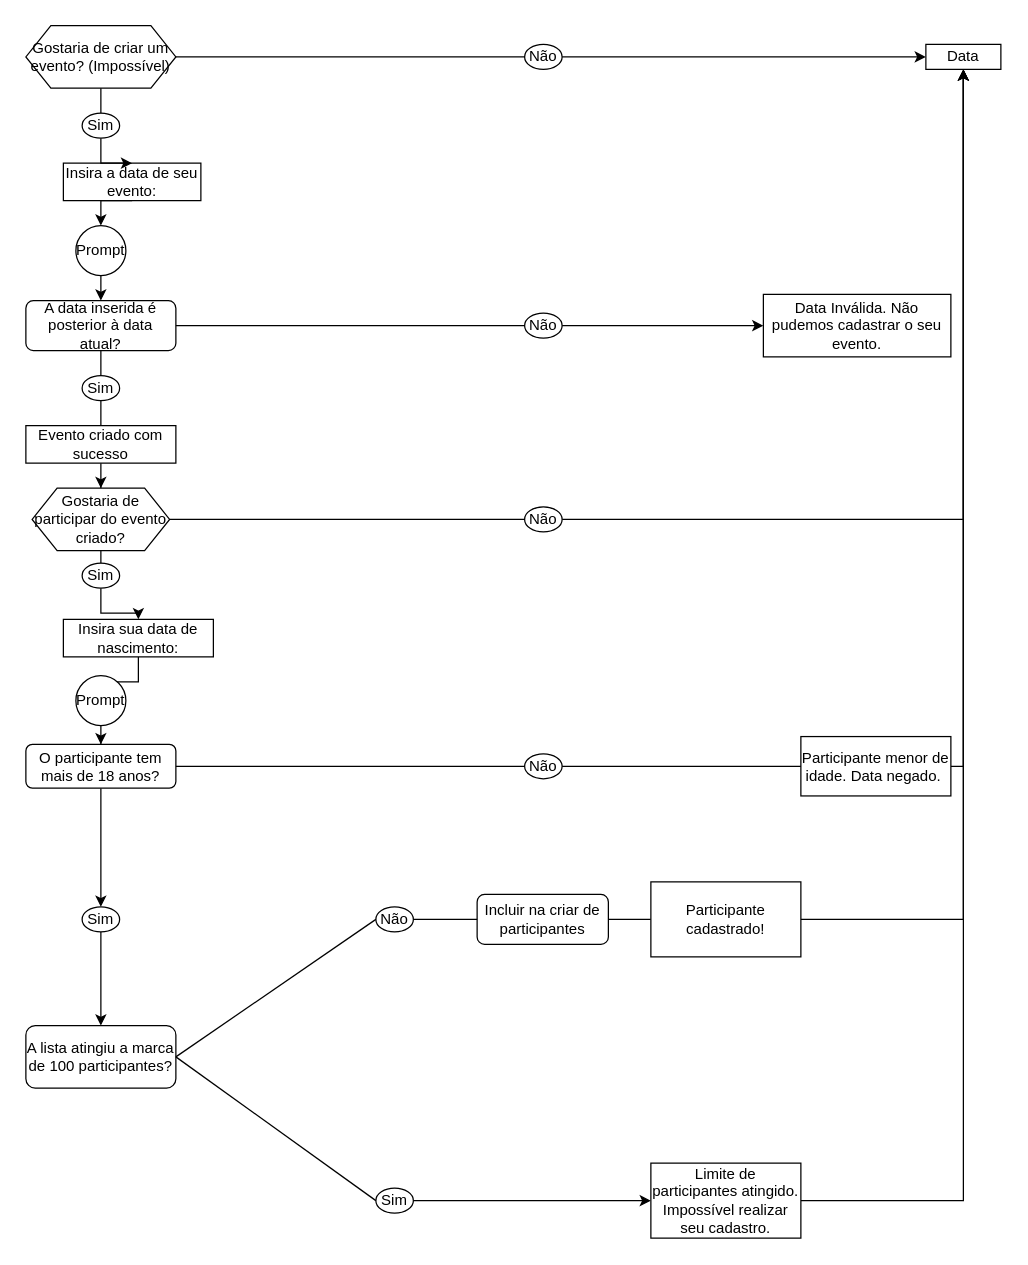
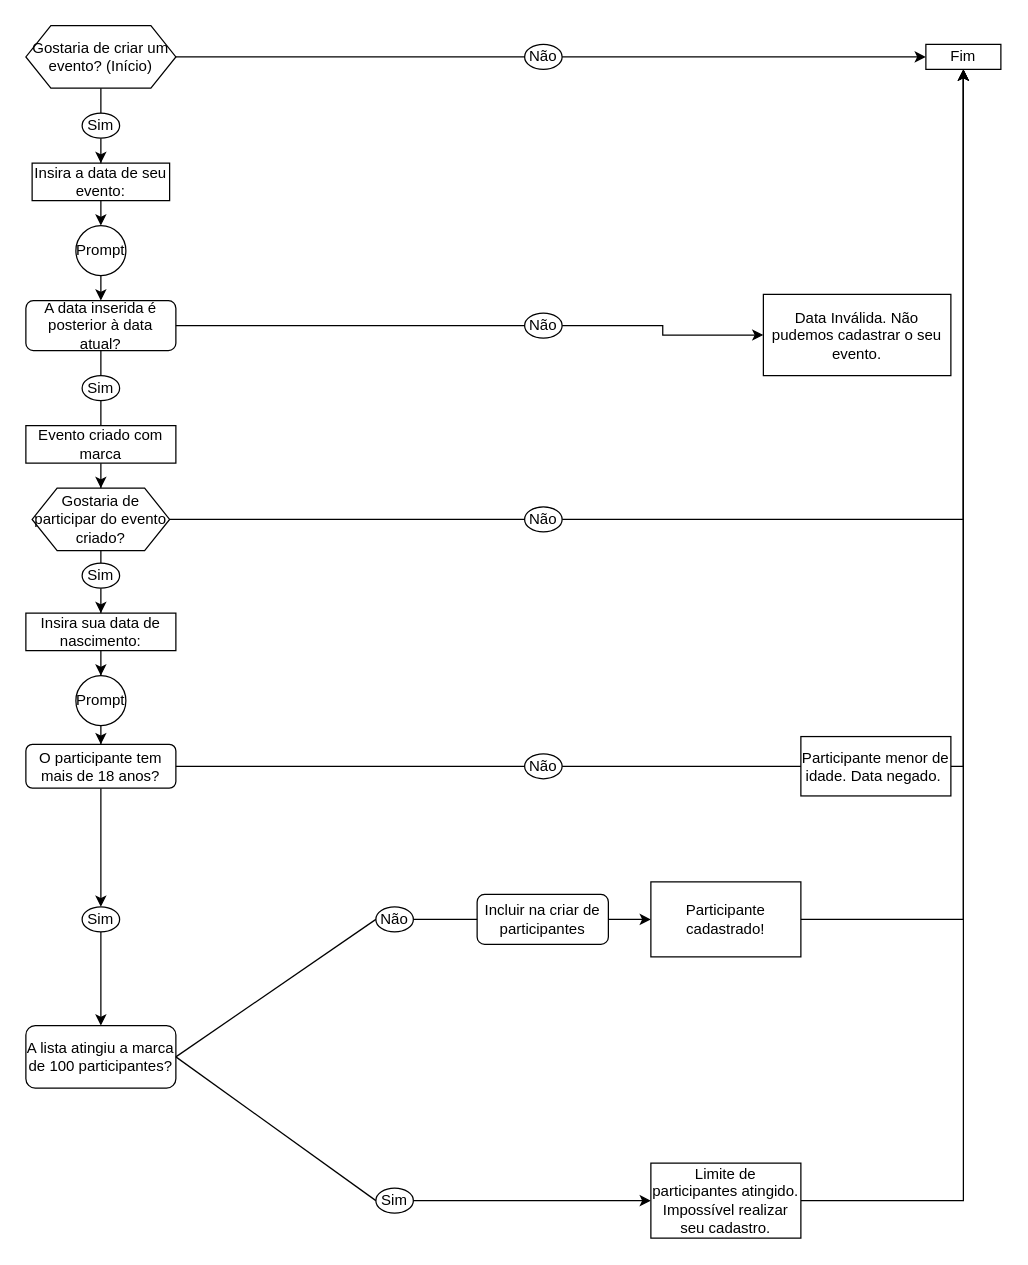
  <mxCell id="0" />
  <mxCell id="1" parent="0" />
- <mxCell id="2" value="Gostaria de criar um evento? (Impossível)" style="shape=hexagon;perimeter=hexagonPerimeter2;whiteSpace=wrap;html=1;fixedSize=1;" vertex="1" parent="1"><mxGeometry width="120" height="50" as="geometry" x="20" y="20" /></mxCell>
+ <mxCell id="2" value="Gostaria de criar um evento? (Início)" style="shape=hexagon;perimeter=hexagonPerimeter2;whiteSpace=wrap;html=1;fixedSize=1;" vertex="1" parent="1"><mxGeometry width="120" height="50" as="geometry" x="20" y="20" /></mxCell>
  <mxCell id="3" value="" style="endArrow=classic;html=1;rounded=0;exitX=1;exitY=0.5;exitDx=0;exitDy=0;startArrow=none;" edge="1" parent="1" source="40" target="4"><mxGeometry width="50" height="50" relative="1" as="geometry"><mxPoint x="410" y="160" as="sourcePoint" /><mxPoint x="250" y="70" as="targetPoint" /><Array as="points" /></mxGeometry></mxCell>
- <mxCell id="4" value="Data" style="rounded=0;whiteSpace=wrap;html=1;" vertex="1" parent="1"><mxGeometry x="740" y="35" width="60" height="20" as="geometry" /></mxCell>
+ <mxCell id="4" value="Fim" style="rounded=0;whiteSpace=wrap;html=1;" vertex="1" parent="1"><mxGeometry x="740" y="35" width="60" height="20" as="geometry" /></mxCell>
  <mxCell id="5" style="edgeStyle=orthogonalEdgeStyle;rounded=0;orthogonalLoop=1;jettySize=auto;html=1;exitX=0.5;exitY=1;exitDx=0;exitDy=0;entryX=0.5;entryY=0;entryDx=0;entryDy=0;" edge="1" parent="1" source="6" target="11"><mxGeometry relative="1" as="geometry" /></mxCell>
- <mxCell id="6" value="Insira a data de seu evento:" style="rounded=0;whiteSpace=wrap;html=1;" vertex="1" parent="1"><mxGeometry x="50" y="130" width="110" height="30" as="geometry" /></mxCell>
+ <mxCell id="6" value="Insira a data de seu evento:" style="rounded=0;whiteSpace=wrap;html=1;" vertex="1" parent="1"><mxGeometry x="25" y="130" width="110" height="30" as="geometry" /></mxCell>
  <mxCell id="7" style="edgeStyle=orthogonalEdgeStyle;rounded=0;orthogonalLoop=1;jettySize=auto;html=1;entryX=0.5;entryY=0;entryDx=0;entryDy=0;" edge="1" parent="1" source="8" target="6"><mxGeometry relative="1" as="geometry" /></mxCell>
  <mxCell id="8" value="Sim" style="ellipse;whiteSpace=wrap;html=1;" vertex="1" parent="1"><mxGeometry x="65" y="90" width="30" height="20" as="geometry" /></mxCell>
  <mxCell id="9" value="" style="edgeStyle=orthogonalEdgeStyle;rounded=0;orthogonalLoop=1;jettySize=auto;html=1;exitX=0.5;exitY=1;exitDx=0;exitDy=0;endArrow=none;" edge="1" parent="1" source="2" target="8"><mxGeometry relative="1" as="geometry"><mxPoint x="100" y="180" as="targetPoint" /><mxPoint x="100" y="110" as="sourcePoint" /></mxGeometry></mxCell>
  <mxCell id="10" style="edgeStyle=orthogonalEdgeStyle;rounded=0;orthogonalLoop=1;jettySize=auto;html=1;exitX=0.5;exitY=1;exitDx=0;exitDy=0;entryX=0.5;entryY=0;entryDx=0;entryDy=0;" edge="1" parent="1" source="11" target="12"><mxGeometry relative="1" as="geometry" /></mxCell>
  <mxCell id="11" value="Prompt" style="ellipse;whiteSpace=wrap;html=1;aspect=fixed;" vertex="1" parent="1"><mxGeometry x="60" y="180" width="40" height="40" as="geometry" /></mxCell>
  <mxCell id="12" value="A data inserida é posterior à data atual?" style="rounded=1;whiteSpace=wrap;html=1;" vertex="1" parent="1"><mxGeometry y="240" width="120" height="40" as="geometry" x="20" /></mxCell>
  <mxCell id="13" style="edgeStyle=orthogonalEdgeStyle;rounded=0;orthogonalLoop=1;jettySize=auto;html=1;entryX=0;entryY=0.5;entryDx=0;entryDy=0;" edge="1" parent="1" source="14" target="16"><mxGeometry relative="1" as="geometry" /></mxCell>
  <mxCell id="14" value="Não" style="ellipse;whiteSpace=wrap;html=1;" vertex="1" parent="1"><mxGeometry x="419" y="250" width="30" height="20" as="geometry" /></mxCell>
  <mxCell id="15" value="" style="edgeStyle=orthogonalEdgeStyle;rounded=0;orthogonalLoop=1;jettySize=auto;html=1;exitX=1;exitY=0.5;exitDx=0;exitDy=0;endArrow=none;" edge="1" parent="1" source="12" target="14"><mxGeometry relative="1" as="geometry"><mxPoint x="380" y="390" as="targetPoint" /><mxPoint x="160" y="390" as="sourcePoint" /></mxGeometry></mxCell>
- <mxCell id="16" value="Data Inválida. Não pudemos cadastrar o seu evento." style="rounded=0;whiteSpace=wrap;html=1;" vertex="1" parent="1"><mxGeometry x="610" y="235" width="150" height="50" as="geometry" /></mxCell>
+ <mxCell id="16" value="Data Inválida. Não pudemos cadastrar o seu evento." style="rounded=0;whiteSpace=wrap;html=1;" vertex="1" parent="1"><mxGeometry x="610" y="235" width="150" height="65" as="geometry" /></mxCell>
  <mxCell id="17" value="Sim" style="ellipse;whiteSpace=wrap;html=1;" vertex="1" parent="1"><mxGeometry x="65" y="300" width="30" height="20" as="geometry" /></mxCell>
  <mxCell id="18" value="" style="edgeStyle=orthogonalEdgeStyle;rounded=0;orthogonalLoop=1;jettySize=auto;html=1;exitX=0.5;exitY=1;exitDx=0;exitDy=0;endArrow=none;" edge="1" parent="1" source="12" target="17"><mxGeometry relative="1" as="geometry"><mxPoint x="100" y="500" as="targetPoint" /><mxPoint x="100" y="420" as="sourcePoint" /></mxGeometry></mxCell>
  <mxCell id="19" style="edgeStyle=orthogonalEdgeStyle;rounded=0;orthogonalLoop=1;jettySize=auto;html=1;entryX=0.5;entryY=0;entryDx=0;entryDy=0;" edge="1" parent="1" source="38" target="20"><mxGeometry relative="1" as="geometry" /></mxCell>
  <mxCell id="20" value="Gostaria de participar do evento criado?" style="shape=hexagon;perimeter=hexagonPerimeter2;whiteSpace=wrap;html=1;fixedSize=1;" vertex="1" parent="1"><mxGeometry x="25" y="390" width="110" height="50" as="geometry" /></mxCell>
  <mxCell id="21" style="edgeStyle=orthogonalEdgeStyle;rounded=0;orthogonalLoop=1;jettySize=auto;html=1;entryX=0.5;entryY=1;entryDx=0;entryDy=0;" edge="1" parent="1" source="22" target="4"><mxGeometry relative="1" as="geometry" /></mxCell>
  <mxCell id="22" value="Não" style="ellipse;whiteSpace=wrap;html=1;" vertex="1" parent="1"><mxGeometry x="419" y="405" width="30" height="20" as="geometry" /></mxCell>
  <mxCell id="23" style="edgeStyle=orthogonalEdgeStyle;rounded=0;orthogonalLoop=1;jettySize=auto;html=1;entryX=0.5;entryY=1;entryDx=0;entryDy=0;" edge="1" parent="1" source="24" target="4"><mxGeometry relative="1" as="geometry"><Array as="points"><mxPoint x="770" y="420" /><mxPoint x="770" y="420" /></Array></mxGeometry></mxCell>
  <mxCell id="24" value="Participante menor de idade. Data negado.&amp;nbsp;" style="rounded=0;whiteSpace=wrap;html=1;" vertex="1" parent="1"><mxGeometry x="640" y="588.75" width="120" height="47.5" as="geometry" /></mxCell>
  <mxCell id="25" style="edgeStyle=orthogonalEdgeStyle;rounded=0;orthogonalLoop=1;jettySize=auto;html=1;entryX=0.5;entryY=0;entryDx=0;entryDy=0;" edge="1" parent="1" source="26" target="28"><mxGeometry relative="1" as="geometry" /></mxCell>
  <mxCell id="26" value="Sim" style="ellipse;whiteSpace=wrap;html=1;" vertex="1" parent="1"><mxGeometry x="65" y="450" width="30" height="20" as="geometry" /></mxCell>
  <mxCell id="27" style="edgeStyle=orthogonalEdgeStyle;rounded=0;orthogonalLoop=1;jettySize=auto;html=1;" edge="1" parent="1" source="28" target="30"><mxGeometry relative="1" as="geometry"><mxPoint x="100" y="830" as="targetPoint" /></mxGeometry></mxCell>
- <mxCell id="28" value="Insira sua data de nascimento:" style="rounded=0;whiteSpace=wrap;html=1;" vertex="1" parent="1"><mxGeometry x="50" y="495" width="120" height="30" as="geometry" /></mxCell>
+ <mxCell id="28" value="Insira sua data de nascimento:" style="rounded=0;whiteSpace=wrap;html=1;" vertex="1" parent="1"><mxGeometry y="490" width="120" height="30" as="geometry" x="20" /></mxCell>
  <mxCell id="29" style="edgeStyle=orthogonalEdgeStyle;rounded=0;orthogonalLoop=1;jettySize=auto;html=1;" edge="1" parent="1" source="30" target="32"><mxGeometry relative="1" as="geometry"><mxPoint x="100" y="920" as="targetPoint" /></mxGeometry></mxCell>
  <mxCell id="30" value="Prompt" style="ellipse;whiteSpace=wrap;html=1;aspect=fixed;" vertex="1" parent="1"><mxGeometry x="60" y="540" width="40" height="40" as="geometry" /></mxCell>
  <mxCell id="31" style="edgeStyle=orthogonalEdgeStyle;rounded=0;orthogonalLoop=1;jettySize=auto;html=1;entryX=0.5;entryY=0;entryDx=0;entryDy=0;" edge="1" parent="1" source="32" target="46"><mxGeometry relative="1" as="geometry"><mxPoint x="80" y="650" as="targetPoint" /></mxGeometry></mxCell>
  <mxCell id="32" value="O participante tem mais de 18 anos?" style="rounded=1;whiteSpace=wrap;html=1;" vertex="1" parent="1"><mxGeometry y="595" width="120" height="35" as="geometry" x="20" /></mxCell>
  <mxCell id="33" value="Não" style="ellipse;whiteSpace=wrap;html=1;" vertex="1" parent="1"><mxGeometry x="419" y="602.5" width="30" height="20" as="geometry" /></mxCell>
  <mxCell id="34" value="" style="edgeStyle=orthogonalEdgeStyle;rounded=0;orthogonalLoop=1;jettySize=auto;html=1;endArrow=none;" edge="1" parent="1" source="32" target="33"><mxGeometry relative="1" as="geometry"><mxPoint x="770" y="98" as="targetPoint" /><mxPoint x="160" y="950" as="sourcePoint" /></mxGeometry></mxCell>
  <mxCell id="35" value="" style="endArrow=none;html=1;rounded=0;exitX=1;exitY=0.5;exitDx=0;exitDy=0;entryX=0;entryY=0.5;entryDx=0;entryDy=0;" edge="1" parent="1" source="33" target="24"><mxGeometry width="50" height="50" relative="1" as="geometry"><mxPoint x="410" y="890" as="sourcePoint" /><mxPoint x="460" y="840" as="targetPoint" /></mxGeometry></mxCell>
  <mxCell id="36" value="" style="endArrow=none;html=1;rounded=0;entryX=0;entryY=0.5;entryDx=0;entryDy=0;exitX=1;exitY=0.5;exitDx=0;exitDy=0;" edge="1" parent="1" source="20" target="22"><mxGeometry width="50" height="50" relative="1" as="geometry"><mxPoint x="170" y="645" as="sourcePoint" /><mxPoint x="460" y="770" as="targetPoint" /></mxGeometry></mxCell>
  <mxCell id="37" value="" style="endArrow=none;html=1;rounded=0;exitX=0.5;exitY=1;exitDx=0;exitDy=0;entryX=0.5;entryY=0;entryDx=0;entryDy=0;" edge="1" parent="1" source="20" target="26"><mxGeometry width="50" height="50" relative="1" as="geometry"><mxPoint x="410" y="820" as="sourcePoint" /><mxPoint x="460" y="770" as="targetPoint" /></mxGeometry></mxCell>
- <mxCell id="38" value="Evento criado com sucesso" style="rounded=0;whiteSpace=wrap;html=1;" vertex="1" parent="1"><mxGeometry y="340" width="120" height="30" as="geometry" x="20" /></mxCell>
+ <mxCell id="38" value="Evento criado com marca" style="rounded=0;whiteSpace=wrap;html=1;" vertex="1" parent="1"><mxGeometry y="340" width="120" height="30" as="geometry" x="20" /></mxCell>
  <mxCell id="39" value="" style="edgeStyle=orthogonalEdgeStyle;rounded=0;orthogonalLoop=1;jettySize=auto;html=1;exitX=0.5;exitY=1;exitDx=0;exitDy=0;startArrow=none;endArrow=none;" edge="1" parent="1" source="17" target="38"><mxGeometry relative="1" as="geometry"><mxPoint x="100" y="500" as="targetPoint" /><mxPoint x="80" y="310" as="sourcePoint" /></mxGeometry></mxCell>
  <mxCell id="40" value="Não" style="ellipse;whiteSpace=wrap;html=1;" vertex="1" parent="1"><mxGeometry x="419" y="35" width="30" height="20" as="geometry" /></mxCell>
  <mxCell id="41" value="" style="endArrow=none;html=1;rounded=0;exitX=1;exitY=0.5;exitDx=0;exitDy=0;" edge="1" parent="1" source="2" target="40"><mxGeometry width="50" height="50" relative="1" as="geometry"><mxPoint x="140" y="45" as="sourcePoint" /><mxPoint x="710" y="49.524" as="targetPoint" /><Array as="points" /></mxGeometry></mxCell>
- <mxCell id="42" value="" style="edgeStyle=orthogonalEdgeStyle;rounded=0;orthogonalLoop=1;jettySize=auto;html=1;endArrow=none;" edge="1" parent="1" source="43" target="51"><mxGeometry relative="1" as="geometry" /></mxCell>
+ <mxCell id="42" value="" style="edgeStyle=orthogonalEdgeStyle;rounded=0;orthogonalLoop=1;jettySize=auto;html=1;" edge="1" parent="1" source="43" target="51"><mxGeometry relative="1" as="geometry" /></mxCell>
  <mxCell id="43" value="Incluir na criar de participantes" style="rounded=1;whiteSpace=wrap;html=1;" vertex="1" parent="1"><mxGeometry x="381" y="715" width="105" height="40" as="geometry" /></mxCell>
  <mxCell id="44" value="A lista atingiu a marca de 100 participantes?" style="rounded=1;whiteSpace=wrap;html=1;" vertex="1" parent="1"><mxGeometry y="820" width="120" height="50" as="geometry" x="20" /></mxCell>
  <mxCell id="45" style="edgeStyle=orthogonalEdgeStyle;rounded=0;orthogonalLoop=1;jettySize=auto;html=1;" edge="1" parent="1" source="46" target="44"><mxGeometry relative="1" as="geometry" /></mxCell>
  <mxCell id="46" value="Sim" style="ellipse;whiteSpace=wrap;html=1;" vertex="1" parent="1"><mxGeometry x="65" y="725" width="30" height="20" as="geometry" /></mxCell>
  <mxCell id="47" value="Não" style="ellipse;whiteSpace=wrap;html=1;" vertex="1" parent="1"><mxGeometry x="300" y="725" width="30" height="20" as="geometry" /></mxCell>
  <mxCell id="48" value="" style="endArrow=none;html=1;rounded=0;exitX=0;exitY=0.5;exitDx=0;exitDy=0;entryX=1;entryY=0.5;entryDx=0;entryDy=0;" edge="1" parent="1" source="47" target="44"><mxGeometry width="50" height="50" relative="1" as="geometry"><mxPoint x="410" y="820" as="sourcePoint" /><mxPoint x="460" y="770" as="targetPoint" /></mxGeometry></mxCell>
  <mxCell id="49" value="" style="endArrow=none;html=1;rounded=0;entryX=0;entryY=0.5;entryDx=0;entryDy=0;exitX=1;exitY=0.5;exitDx=0;exitDy=0;" edge="1" parent="1" source="47" target="43"><mxGeometry width="50" height="50" relative="1" as="geometry"><mxPoint x="410" y="620" as="sourcePoint" /><mxPoint x="460" y="570" as="targetPoint" /></mxGeometry></mxCell>
  <mxCell id="50" style="edgeStyle=orthogonalEdgeStyle;rounded=0;orthogonalLoop=1;jettySize=auto;html=1;entryX=0.5;entryY=1;entryDx=0;entryDy=0;" edge="1" parent="1" source="51" target="4"><mxGeometry relative="1" as="geometry" /></mxCell>
  <mxCell id="51" value="Participante cadastrado!" style="rounded=0;whiteSpace=wrap;html=1;" vertex="1" parent="1"><mxGeometry x="520" y="705" width="120" height="60" as="geometry" /></mxCell>
  <mxCell id="52" style="edgeStyle=orthogonalEdgeStyle;rounded=0;orthogonalLoop=1;jettySize=auto;html=1;entryX=0;entryY=0.5;entryDx=0;entryDy=0;" edge="1" parent="1" source="53" target="56"><mxGeometry relative="1" as="geometry" /></mxCell>
  <mxCell id="53" value="Sim" style="ellipse;whiteSpace=wrap;html=1;" vertex="1" parent="1"><mxGeometry x="300" y="950" width="30" height="20" as="geometry" /></mxCell>
  <mxCell id="54" value="" style="endArrow=none;html=1;rounded=0;exitX=0;exitY=0.5;exitDx=0;exitDy=0;entryX=1;entryY=0.5;entryDx=0;entryDy=0;" edge="1" parent="1" source="53" target="44"><mxGeometry width="50" height="50" relative="1" as="geometry"><mxPoint x="410" y="890" as="sourcePoint" /><mxPoint x="460" y="840" as="targetPoint" /></mxGeometry></mxCell>
  <mxCell id="55" style="edgeStyle=orthogonalEdgeStyle;rounded=0;orthogonalLoop=1;jettySize=auto;html=1;entryX=0.5;entryY=1;entryDx=0;entryDy=0;" edge="1" parent="1" source="56" target="4"><mxGeometry relative="1" as="geometry" /></mxCell>
  <mxCell id="56" value="Limite de participantes atingido. Impossível realizar seu cadastro." style="rounded=0;whiteSpace=wrap;html=1;" vertex="1" parent="1"><mxGeometry x="520" y="930" width="120" height="60" as="geometry" /></mxCell>
